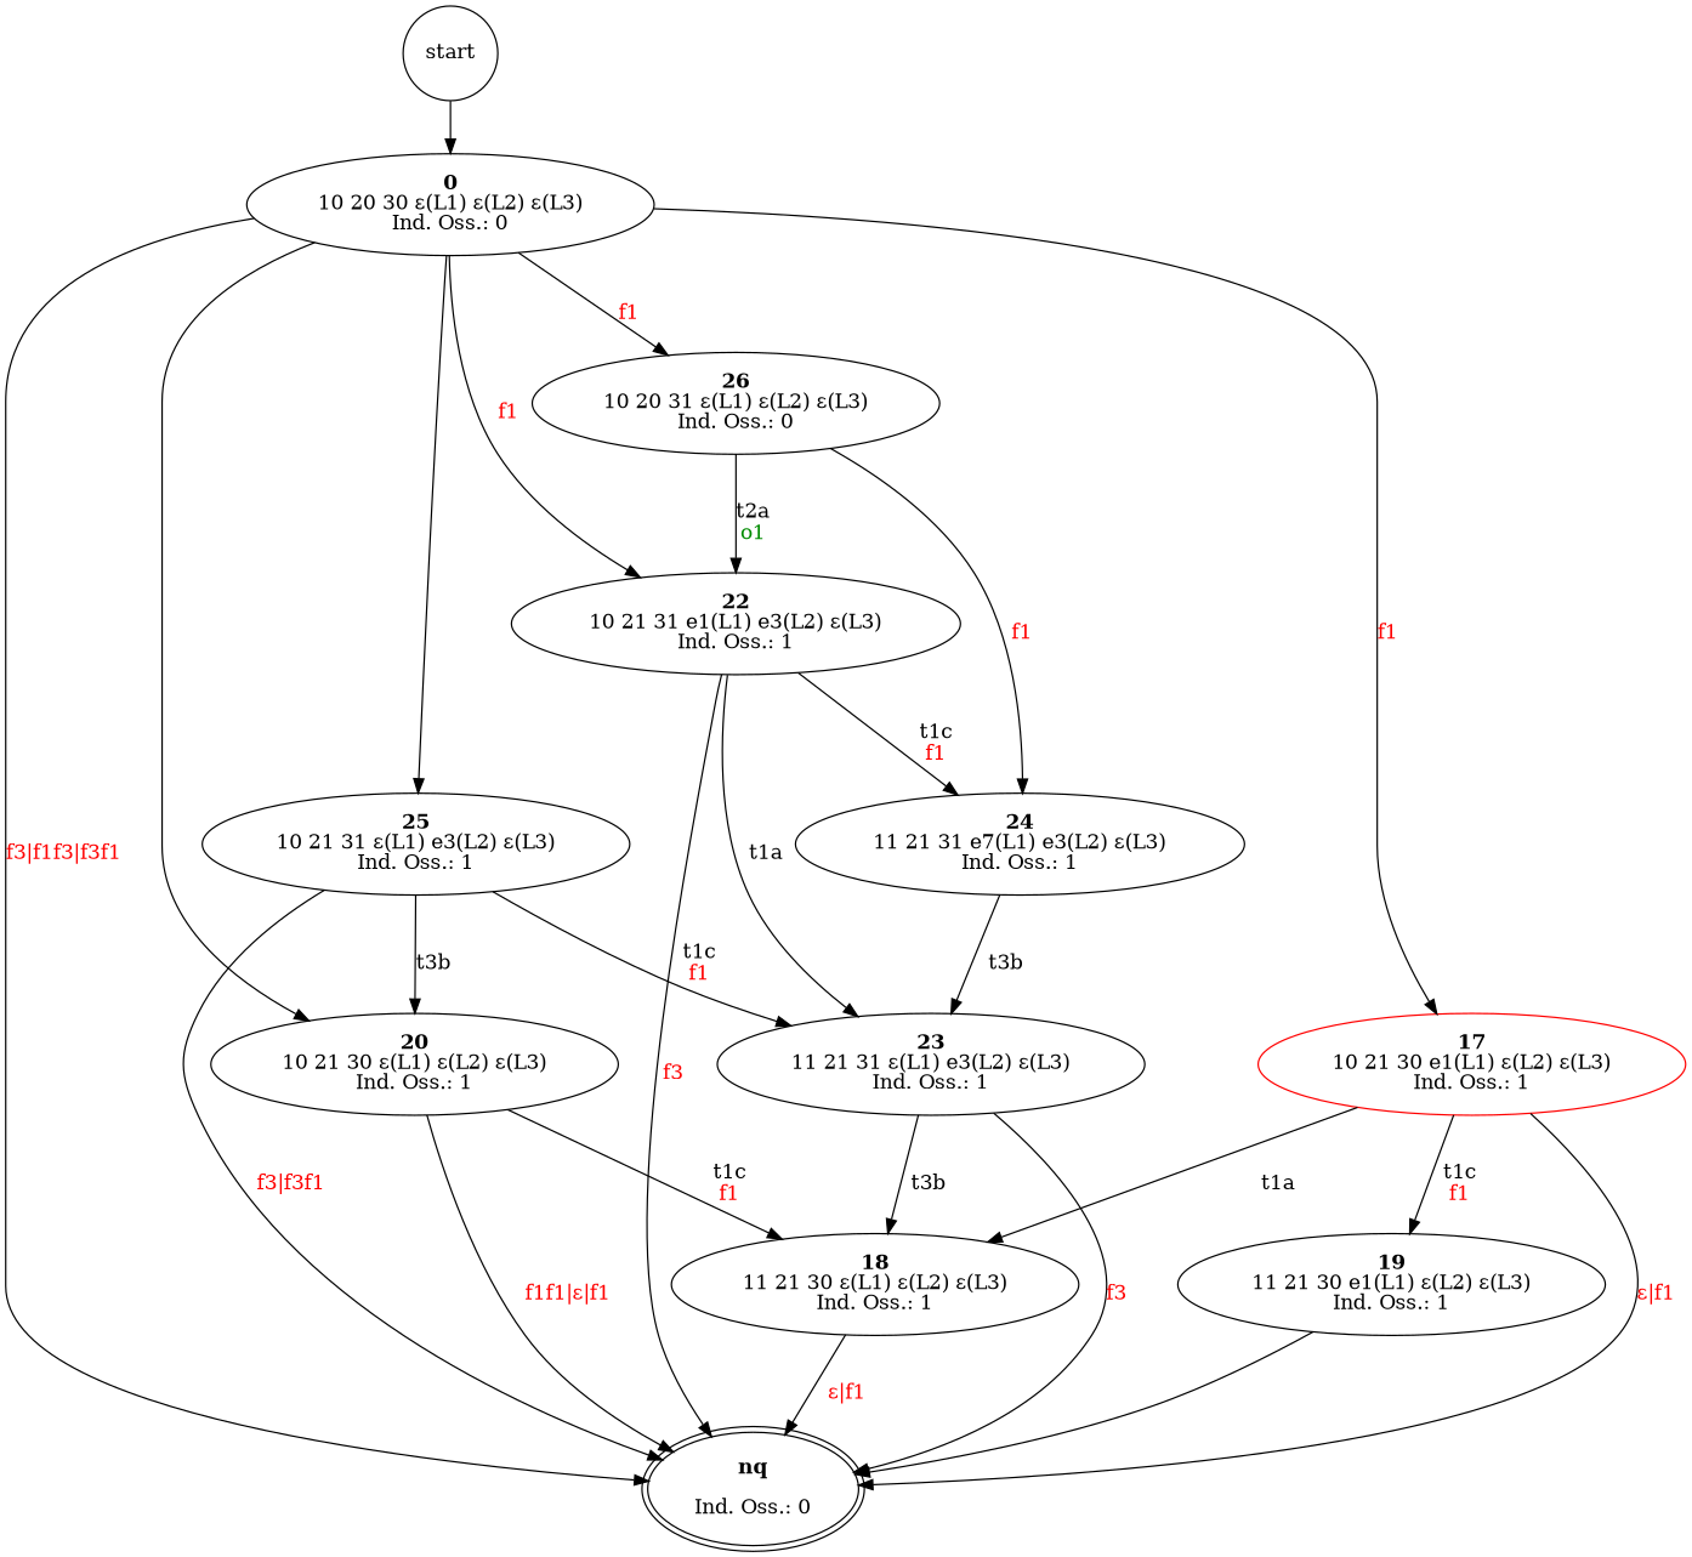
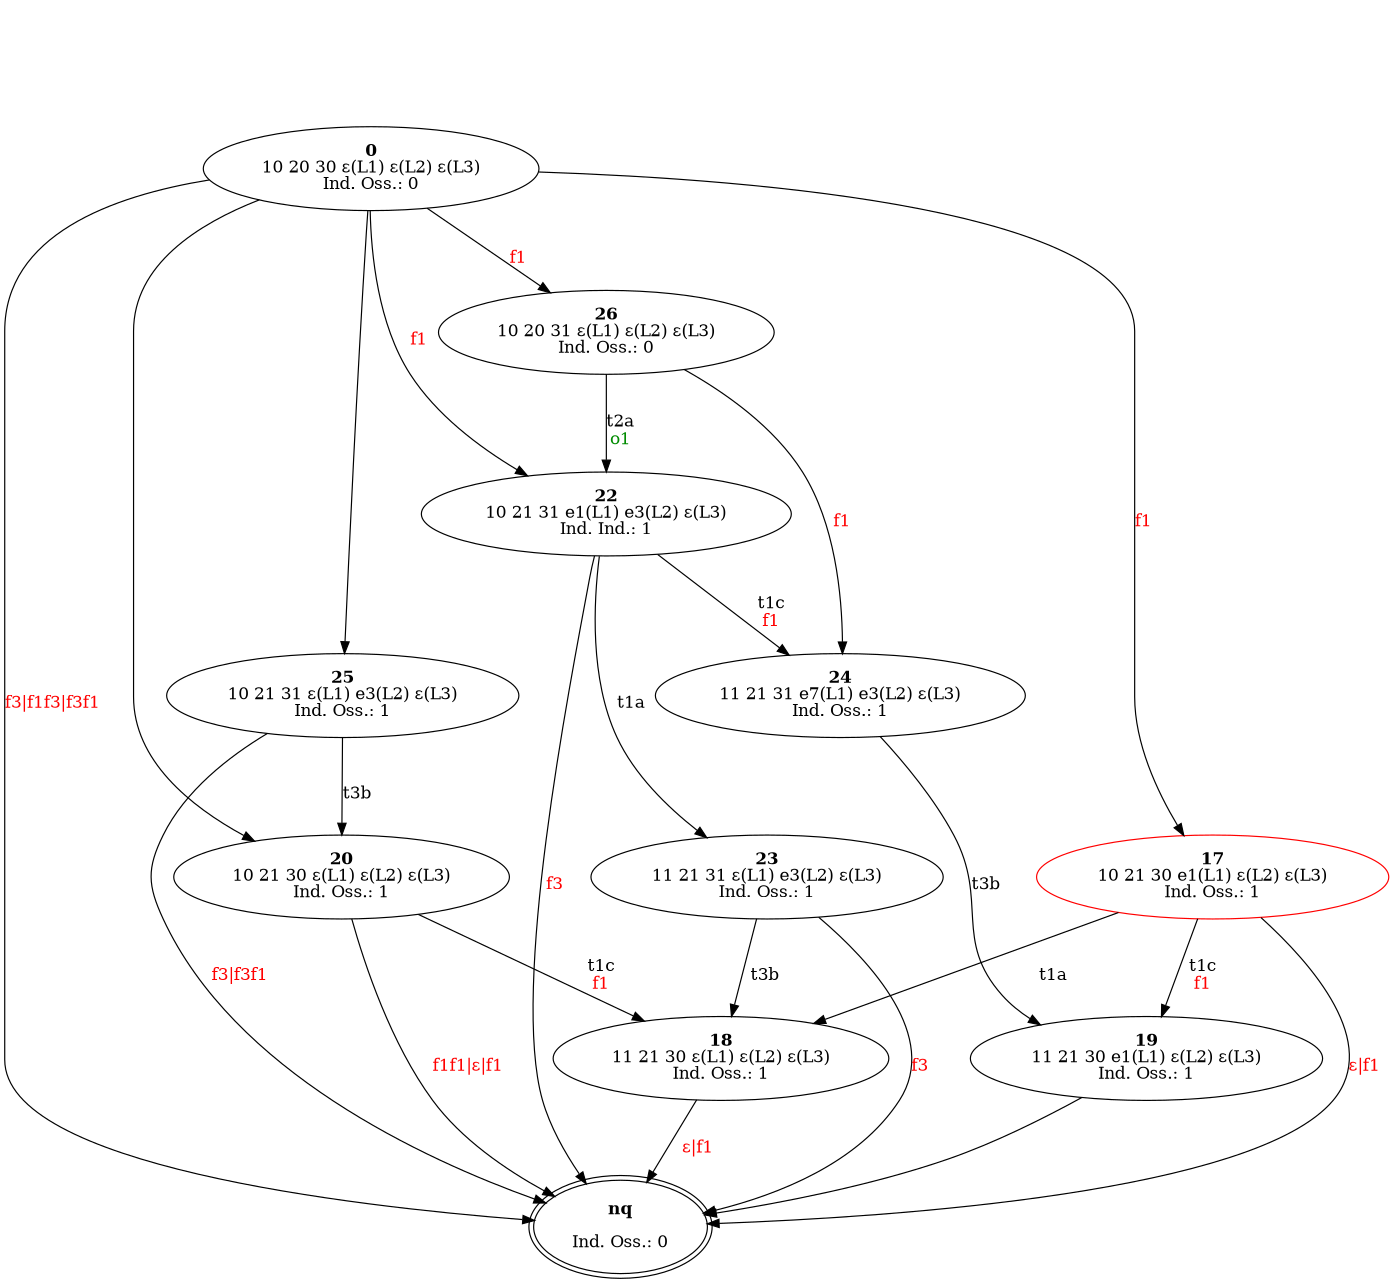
  digraph {
-   start [shape=circle]
    n2 [label=<<b>0</b><br/>10 20 30 ε(L1) ε(L2) ε(L3)<br/>Ind. Oss.: 0>]
    n3 [label=<<b>26</b><br/>10 20 31 ε(L1) ε(L2) ε(L3)<br/>Ind. Oss.: 0>]
    n4 [label=<<b>25</b><br/>10 21 31 ε(L1) e3(L2) ε(L3)<br/>Ind. Oss.: 1>]
-   n5 [label=<<b>22</b><br/>10 21 31 e1(L1) e3(L2) ε(L3)<br/>Ind. Oss.: 1>]
+   n5 [label=<<b>22</b><br/>10 21 31 e1(L1) e3(L2) ε(L3)<br/>Ind. Ind.: 1>]
    n6 [label=<<b>20</b><br/>10 21 30 ε(L1) ε(L2) ε(L3)<br/>Ind. Oss.: 1>]
    n7 [color=red label=<<b>17</b><br/>10 21 30 e1(L1) ε(L2) ε(L3)<br/>Ind. Oss.: 1>]
    n8 [label=<<b>nq</b><br/> <br/>Ind. Oss.: 0> peripheries=2]
    n9 [label=<<b>24</b><br/>11 21 31 e7(L1) e3(L2) ε(L3)<br/>Ind. Oss.: 1>]
    n10 [label=<<b>23</b><br/>11 21 31 ε(L1) e3(L2) ε(L3)<br/>Ind. Oss.: 1>]
    n11 [label=<<b>18</b><br/>11 21 30 ε(L1) ε(L2) ε(L3)<br/>Ind. Oss.: 1>]
    n12 [label=<<b>19</b><br/>11 21 30 e1(L1) ε(L2) ε(L3)<br/>Ind. Oss.: 1>]
-   start -> n2
    n2 -> n3 [label=<<br/><font color="red">f1</font>>]
    n2 -> n4
    n2 -> n5 [label=<<br/><font color="red">f1</font>>]
    n2 -> n6
    n2 -> n7 [label=<<br/><font color="red">f1</font>>]
    n2 -> n8 [label=<<br/><font color="red">f3|f1f3|f3f1</font>>]
    n3 -> n5 [label=<<br/>t2a<br/><font color="green4">o1</font>>]
    n3 -> n9 [label=<<br/><font color="red">f1</font>>]
    n4 -> n6 [label=<<br/>t3b>]
    n4 -> n8 [label=<<br/><font color="red">f3|f3f1</font>>]
-   n4 -> n10 [label=<<br/>t1c<br/><font color="red">f1</font>>]
    n5 -> n8 [label=<<br/><font color="red">f3</font>>]
    n5 -> n9 [label=<<br/>t1c<br/><font color="red">f1</font>>]
    n5 -> n10 [label=<<br/>t1a>]
    n6 -> n8 [label=<<br/><font color="red">f1f1|ε|f1</font>>]
    n6 -> n11 [label=<<br/>t1c<br/><font color="red">f1</font>>]
    n7 -> n8 [label=<<br/><font color="red">ε|f1</font>>]
    n7 -> n11 [label=<<br/>t1a>]
    n7 -> n12 [label=<<br/>t1c<br/><font color="red">f1</font>>]
-   n9 -> n10 [label=<<br/>t3b>]
+   n9 -> n12 [label=<<br/>t3b>]
    n10 -> n8 [label=<<br/><font color="red">f3</font>>]
    n10 -> n11 [label=<<br/>t3b>]
    n11 -> n8 [label=<<br/><font color="red">ε|f1</font>>]
    n12 -> n8
  }
